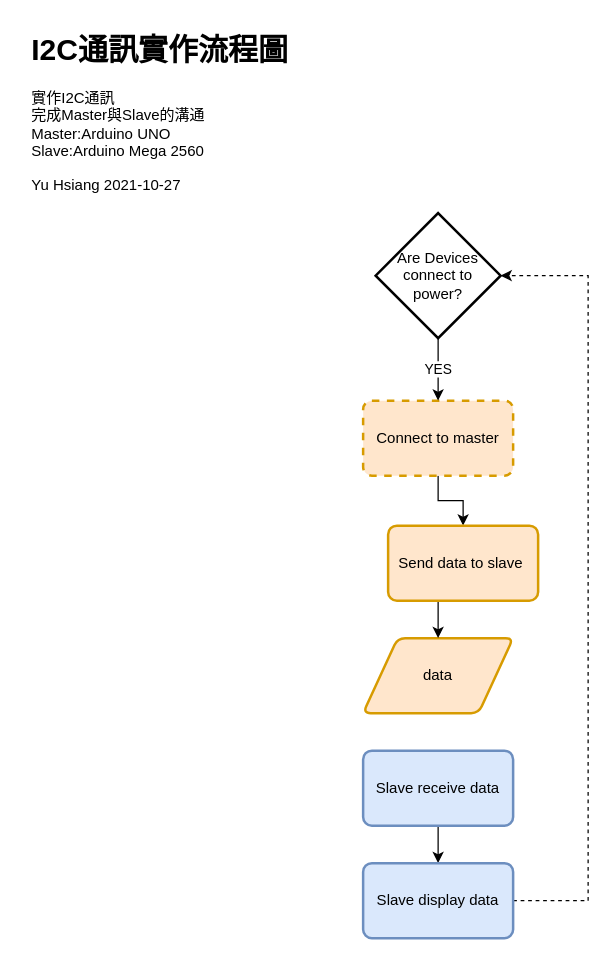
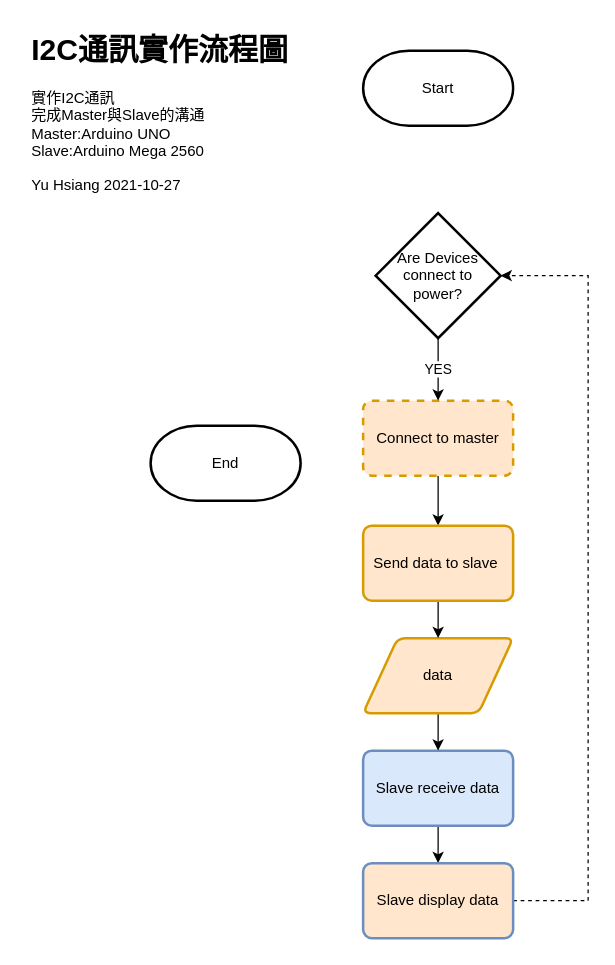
  <mxCell id="0" />
  <mxCell id="1" parent="0" />
+ <mxCell id="2" value="Start" style="strokeWidth=2;html=1;shape=mxgraph.flowchart.terminator;whiteSpace=wrap;" parent="1" vertex="1"><mxGeometry x="290" y="40" width="120" height="60" as="geometry" /></mxCell>
+ <mxCell id="3" value="End" style="strokeWidth=2;html=1;shape=mxgraph.flowchart.terminator;whiteSpace=wrap;" parent="1" vertex="1"><mxGeometry x="120" y="340" width="120" height="60" as="geometry" /></mxCell>
  <mxCell id="4" value="&lt;h1&gt;I2C通訊實作流程圖&lt;/h1&gt;&lt;div&gt;實作I2C通訊&lt;/div&gt;&lt;div&gt;完成Master與Slave的溝通&lt;/div&gt;&lt;div&gt;Master:Arduino UNO&lt;br&gt;&lt;/div&gt;&lt;div&gt;Slave:Arduino Mega 2560&lt;br&gt;&lt;/div&gt;&lt;p&gt;Yu Hsiang 2021-10-27&lt;br&gt;&lt;/p&gt;" style="text;html=1;strokeColor=none;fillColor=none;spacing=5;spacingTop=-20;whiteSpace=wrap;overflow=hidden;rounded=0;" parent="1" vertex="1"><mxGeometry x="20" y="20" width="240" height="150" as="geometry" /></mxCell>
  <mxCell id="5" style="edgeStyle=orthogonalEdgeStyle;rounded=0;orthogonalLoop=1;jettySize=auto;html=1;exitX=0.5;exitY=1;exitDx=0;exitDy=0;" edge="1" parent="1" source="6" target="12"><mxGeometry relative="1" as="geometry" /></mxCell>
  <mxCell id="6" value="Connect to master" style="rounded=1;whiteSpace=wrap;html=1;absoluteArcSize=1;arcSize=14;strokeWidth=2;fillColor=#ffe6cc;strokeColor=#d79b00;dashed=1;" parent="1" vertex="1"><mxGeometry x="290" y="320" width="120" height="60" as="geometry" /></mxCell>
  <mxCell id="7" style="edgeStyle=orthogonalEdgeStyle;rounded=0;orthogonalLoop=1;jettySize=auto;html=1;exitX=0.5;exitY=1;exitDx=0;exitDy=0;entryX=0.5;entryY=0;entryDx=0;entryDy=0;" edge="1" parent="1" source="8" target="14"><mxGeometry relative="1" as="geometry" /></mxCell>
  <mxCell id="8" value="Slave receive data" style="rounded=1;whiteSpace=wrap;html=1;absoluteArcSize=1;arcSize=14;strokeWidth=2;fillColor=#dae8fc;strokeColor=#6c8ebf;" vertex="1" parent="1"><mxGeometry x="290" y="600" width="120" height="60" as="geometry" /></mxCell>
+ <mxCell id="9" style="edgeStyle=orthogonalEdgeStyle;rounded=0;orthogonalLoop=1;jettySize=auto;html=1;exitX=0.5;exitY=1;exitDx=0;exitDy=0;entryX=0.5;entryY=0;entryDx=0;entryDy=0;" edge="1" parent="1" source="10" target="8"><mxGeometry relative="1" as="geometry" /></mxCell>
  <mxCell id="10" value="data" style="shape=parallelogram;html=1;strokeWidth=2;perimeter=parallelogramPerimeter;whiteSpace=wrap;rounded=1;arcSize=12;size=0.23;fillColor=#ffe6cc;strokeColor=#d79b00;" vertex="1" parent="1"><mxGeometry x="290" y="510" width="120" height="60" as="geometry" /></mxCell>
  <mxCell id="11" style="edgeStyle=orthogonalEdgeStyle;rounded=0;orthogonalLoop=1;jettySize=auto;html=1;exitX=0.5;exitY=1;exitDx=0;exitDy=0;entryX=0.5;entryY=0;entryDx=0;entryDy=0;" edge="1" parent="1" source="12" target="10"><mxGeometry relative="1" as="geometry" /></mxCell>
- <mxCell id="12" value="Send data to slave&amp;nbsp; " style="rounded=1;whiteSpace=wrap;html=1;absoluteArcSize=1;arcSize=14;strokeWidth=2;fillColor=#ffe6cc;strokeColor=#d79b00;" vertex="1" parent="1"><mxGeometry x="310" y="420" width="120" height="60" as="geometry" /></mxCell>
+ <mxCell id="12" value="Send data to slave&amp;nbsp; " style="rounded=1;whiteSpace=wrap;html=1;absoluteArcSize=1;arcSize=14;strokeWidth=2;fillColor=#ffe6cc;strokeColor=#d79b00;" vertex="1" parent="1"><mxGeometry x="290" y="420" width="120" height="60" as="geometry" /></mxCell>
  <mxCell id="13" style="edgeStyle=orthogonalEdgeStyle;rounded=0;orthogonalLoop=1;jettySize=auto;html=1;exitX=1;exitY=0.5;exitDx=0;exitDy=0;entryX=1;entryY=0.5;entryDx=0;entryDy=0;entryPerimeter=0;dashed=1;" edge="1" parent="1" source="14" target="16"><mxGeometry relative="1" as="geometry"><Array as="points"><mxPoint x="470" y="720" /><mxPoint x="470" y="220" /></Array></mxGeometry></mxCell>
- <mxCell id="14" value="Slave display data" style="rounded=1;whiteSpace=wrap;html=1;absoluteArcSize=1;arcSize=14;strokeWidth=2;fillColor=#dae8fc;strokeColor=#6c8ebf;" vertex="1" parent="1"><mxGeometry x="290" y="690" width="120" height="60" as="geometry" /></mxCell>
+ <mxCell id="14" value="Slave display data" style="rounded=1;whiteSpace=wrap;html=1;absoluteArcSize=1;arcSize=14;strokeWidth=2;fillColor=#ffe6cc;strokeColor=#6c8ebf;" vertex="1" parent="1"><mxGeometry x="290" y="690" width="120" height="60" as="geometry" /></mxCell>
  <mxCell id="15" value="YES" style="edgeStyle=orthogonalEdgeStyle;rounded=0;orthogonalLoop=1;jettySize=auto;html=1;" edge="1" parent="1" source="16" target="6"><mxGeometry relative="1" as="geometry" /></mxCell>
  <mxCell id="16" value="Are Devices connect to power?" style="strokeWidth=2;html=1;shape=mxgraph.flowchart.decision;whiteSpace=wrap;" vertex="1" parent="1"><mxGeometry x="300" y="170" width="100" height="100" as="geometry" /></mxCell>
